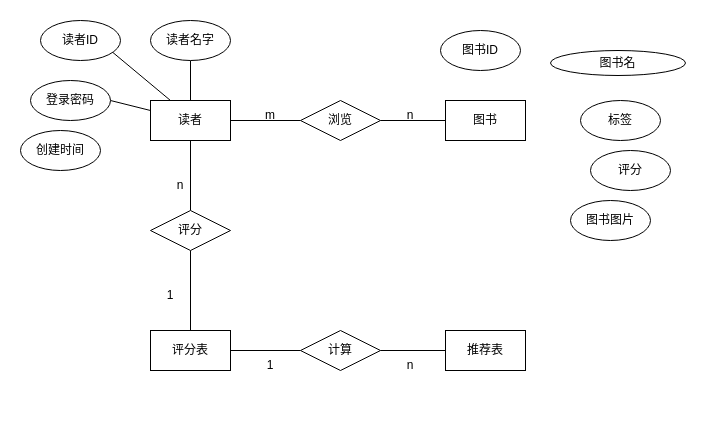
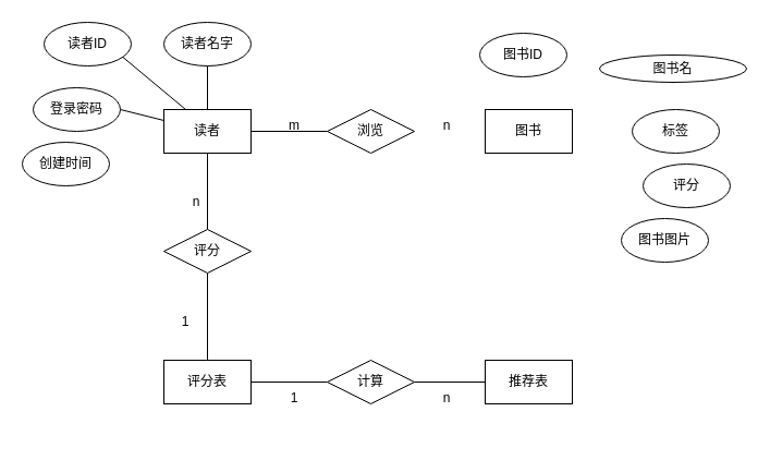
  <mxCell id="0" />
  <mxCell id="1" parent="0" />
  <mxCell id="2" style="edgeStyle=orthogonalEdgeStyle;rounded=0;orthogonalLoop=1;jettySize=auto;html=1;exitX=1;exitY=0.5;exitDx=0;exitDy=0;entryX=0;entryY=0.5;entryDx=0;entryDy=0;endArrow=none;endFill=0;" edge="1" parent="1" source="7" target="9"><mxGeometry relative="1" as="geometry" /></mxCell>
  <mxCell id="3" style="edgeStyle=orthogonalEdgeStyle;rounded=0;orthogonalLoop=1;jettySize=auto;html=1;exitX=0.5;exitY=1;exitDx=0;exitDy=0;endArrow=none;endFill=0;" edge="1" parent="1" source="7" target="14"><mxGeometry relative="1" as="geometry" /></mxCell>
  <mxCell id="4" style="rounded=0;orthogonalLoop=1;jettySize=auto;html=1;entryX=1;entryY=0.5;entryDx=0;entryDy=0;endArrow=none;endFill=0;" edge="1" parent="1" source="7" target="26"><mxGeometry relative="1" as="geometry" /></mxCell>
  <mxCell id="5" style="rounded=0;orthogonalLoop=1;jettySize=auto;html=1;entryX=0.5;entryY=1;entryDx=0;entryDy=0;endArrow=none;endFill=0;" edge="1" parent="1" source="7" target="25"><mxGeometry relative="1" as="geometry" /></mxCell>
  <mxCell id="6" style="rounded=0;orthogonalLoop=1;jettySize=auto;html=1;exitX=0.25;exitY=0;exitDx=0;exitDy=0;endArrow=none;endFill=0;" edge="1" parent="1" source="7"><mxGeometry relative="1" as="geometry"><mxPoint x="110" y="50" as="targetPoint" /></mxGeometry></mxCell>
  <mxCell id="7" value="读者" style="rounded=0;whiteSpace=wrap;html=1;" vertex="1" parent="1"><mxGeometry x="150" y="100" width="80" height="40" as="geometry" /></mxCell>
- <mxCell id="8" style="edgeStyle=orthogonalEdgeStyle;rounded=0;orthogonalLoop=1;jettySize=auto;html=1;exitX=1;exitY=0.5;exitDx=0;exitDy=0;endArrow=none;endFill=0;" edge="1" parent="1" source="9" target="10"><mxGeometry relative="1" as="geometry" /></mxCell>
  <mxCell id="9" value="浏览" style="rhombus;whiteSpace=wrap;html=1;" vertex="1" parent="1"><mxGeometry x="300" y="100" width="80" height="40" as="geometry" /></mxCell>
  <mxCell id="10" value="图书" style="rounded=0;whiteSpace=wrap;html=1;" vertex="1" parent="1"><mxGeometry x="445" y="100" width="80" height="40" as="geometry" /></mxCell>
  <mxCell id="11" value="m" style="text;html=1;strokeColor=none;fillColor=none;align=center;verticalAlign=middle;whiteSpace=wrap;rounded=0;" vertex="1" parent="1"><mxGeometry x="240" y="100" width="60" height="30" as="geometry" /></mxCell>
  <mxCell id="12" value="n" style="text;html=1;strokeColor=none;fillColor=none;align=center;verticalAlign=middle;whiteSpace=wrap;rounded=0;" vertex="1" parent="1"><mxGeometry x="380" y="100" width="60" height="30" as="geometry" /></mxCell>
  <mxCell id="13" style="edgeStyle=orthogonalEdgeStyle;rounded=0;orthogonalLoop=1;jettySize=auto;html=1;exitX=0.5;exitY=1;exitDx=0;exitDy=0;entryX=0.5;entryY=0;entryDx=0;entryDy=0;endArrow=none;endFill=0;" edge="1" parent="1" source="14" target="16"><mxGeometry relative="1" as="geometry" /></mxCell>
  <mxCell id="14" value="评分" style="rhombus;whiteSpace=wrap;html=1;" vertex="1" parent="1"><mxGeometry x="150" y="210" width="80" height="40" as="geometry" /></mxCell>
  <mxCell id="15" style="edgeStyle=orthogonalEdgeStyle;rounded=0;orthogonalLoop=1;jettySize=auto;html=1;exitX=1;exitY=0.5;exitDx=0;exitDy=0;entryX=0;entryY=0.5;entryDx=0;entryDy=0;endArrow=none;endFill=0;" edge="1" parent="1" source="16" target="18"><mxGeometry relative="1" as="geometry" /></mxCell>
  <mxCell id="16" value="评分表" style="rounded=0;whiteSpace=wrap;html=1;" vertex="1" parent="1"><mxGeometry x="150" y="330" width="80" height="40" as="geometry" /></mxCell>
  <mxCell id="17" style="edgeStyle=orthogonalEdgeStyle;rounded=0;orthogonalLoop=1;jettySize=auto;html=1;entryX=0;entryY=0.5;entryDx=0;entryDy=0;endArrow=none;endFill=0;" edge="1" parent="1" source="18" target="19"><mxGeometry relative="1" as="geometry" /></mxCell>
  <mxCell id="18" value="计算" style="rhombus;whiteSpace=wrap;html=1;" vertex="1" parent="1"><mxGeometry x="300" y="330" width="80" height="40" as="geometry" /></mxCell>
  <mxCell id="19" value="推荐表" style="rounded=0;whiteSpace=wrap;html=1;" vertex="1" parent="1"><mxGeometry x="445" y="330" width="80" height="40" as="geometry" /></mxCell>
  <mxCell id="20" value="n" style="text;html=1;strokeColor=none;fillColor=none;align=center;verticalAlign=middle;whiteSpace=wrap;rounded=0;" vertex="1" parent="1"><mxGeometry x="150" y="150" width="60" height="70" as="geometry" /></mxCell>
  <mxCell id="21" value="1" style="text;html=1;strokeColor=none;fillColor=none;align=center;verticalAlign=middle;whiteSpace=wrap;rounded=0;" vertex="1" parent="1"><mxGeometry x="140" y="260" width="60" height="70" as="geometry" /></mxCell>
  <mxCell id="22" value="1" style="text;html=1;strokeColor=none;fillColor=none;align=center;verticalAlign=middle;whiteSpace=wrap;rounded=0;" vertex="1" parent="1"><mxGeometry x="240" y="330" width="60" height="70" as="geometry" /></mxCell>
  <mxCell id="23" value="n" style="text;html=1;strokeColor=none;fillColor=none;align=center;verticalAlign=middle;whiteSpace=wrap;rounded=0;" vertex="1" parent="1"><mxGeometry x="380" y="330" width="60" height="70" as="geometry" /></mxCell>
  <mxCell id="24" value="读者ID" style="ellipse;whiteSpace=wrap;html=1;" vertex="1" parent="1"><mxGeometry x="40" y="20" width="80" height="40" as="geometry" /></mxCell>
  <mxCell id="25" value="读者名字" style="ellipse;whiteSpace=wrap;html=1;" vertex="1" parent="1"><mxGeometry x="150" y="20" width="80" height="40" as="geometry" /></mxCell>
  <mxCell id="26" value="登录密码" style="ellipse;whiteSpace=wrap;html=1;" vertex="1" parent="1"><mxGeometry x="30" y="80" width="80" height="40" as="geometry" /></mxCell>
  <mxCell id="27" value="创建时间" style="ellipse;whiteSpace=wrap;html=1;" vertex="1" parent="1"><mxGeometry y="130" width="80" height="40" as="geometry" x="20" /></mxCell>
  <mxCell id="28" value="图书ID" style="ellipse;whiteSpace=wrap;html=1;" vertex="1" parent="1"><mxGeometry x="440" y="30" width="80" height="40" as="geometry" /></mxCell>
  <mxCell id="29" value="图书名" style="ellipse;whiteSpace=wrap;html=1;" vertex="1" parent="1"><mxGeometry x="550" y="50" width="135" height="25" as="geometry" /></mxCell>
  <mxCell id="30" value="标签" style="ellipse;whiteSpace=wrap;html=1;" vertex="1" parent="1"><mxGeometry x="580" y="100" width="80" height="40" as="geometry" /></mxCell>
  <mxCell id="31" value="评分" style="ellipse;whiteSpace=wrap;html=1;" vertex="1" parent="1"><mxGeometry x="590" y="150" width="80" height="40" as="geometry" /></mxCell>
  <mxCell id="32" value="图书图片" style="ellipse;whiteSpace=wrap;html=1;" vertex="1" parent="1"><mxGeometry x="570" y="200" width="80" height="40" as="geometry" /></mxCell>
